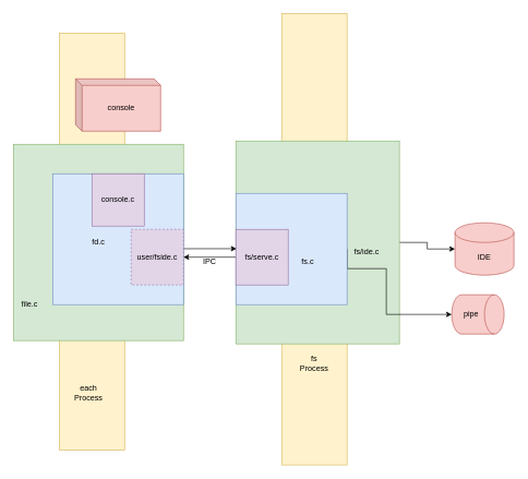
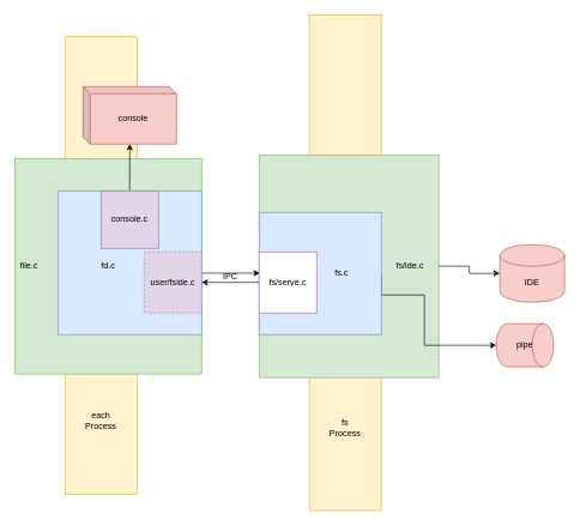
  <mxCell id="0" />
  <mxCell id="1" parent="0" />
  <mxCell id="2" value="" style="rounded=0;whiteSpace=wrap;html=1;fillColor=#fff2cc;strokeColor=#d6b656;" vertex="1" parent="1"><mxGeometry x="430" y="20" width="100" height="690" as="geometry" /></mxCell>
  <mxCell id="3" value="" style="rounded=0;whiteSpace=wrap;html=1;fillColor=#fff2cc;strokeColor=#d6b656;" vertex="1" parent="1"><mxGeometry x="90" y="50" width="100" height="637.5" as="geometry" /></mxCell>
  <mxCell id="4" style="edgeStyle=orthogonalEdgeStyle;rounded=0;orthogonalLoop=1;jettySize=auto;html=1;exitX=1;exitY=0.5;exitDx=0;exitDy=0;entryX=0;entryY=0.5;entryDx=0;entryDy=0;entryPerimeter=0;" edge="1" parent="1" source="5" target="14"><mxGeometry relative="1" as="geometry" /></mxCell>
  <mxCell id="5" value="" style="rounded=0;whiteSpace=wrap;html=1;fillColor=#d5e8d4;strokeColor=#82b366;" vertex="1" parent="1"><mxGeometry x="360" y="215" width="250" height="310" as="geometry" /></mxCell>
  <mxCell id="6" style="edgeStyle=orthogonalEdgeStyle;rounded=0;orthogonalLoop=1;jettySize=auto;html=1;exitX=1;exitY=0.5;exitDx=0;exitDy=0;entryX=0.5;entryY=1;entryDx=0;entryDy=0;entryPerimeter=0;" edge="1" parent="1" source="7" target="26"><mxGeometry relative="1" as="geometry"><Array as="points"><mxPoint x="530" y="410" /><mxPoint x="590" y="410" /><mxPoint x="590" y="480" /></Array></mxGeometry></mxCell>
  <mxCell id="7" value="" style="whiteSpace=wrap;html=1;aspect=fixed;fillColor=#dae8fc;strokeColor=#6c8ebf;" vertex="1" parent="1"><mxGeometry x="360" y="295" width="170" height="170" as="geometry" /></mxCell>
  <mxCell id="8" value="" style="rounded=0;whiteSpace=wrap;html=1;fillColor=#d5e8d4;strokeColor=#82b366;" vertex="1" parent="1"><mxGeometry x="20" y="220" width="260" height="300" as="geometry" /></mxCell>
  <mxCell id="9" style="edgeStyle=orthogonalEdgeStyle;rounded=0;orthogonalLoop=1;jettySize=auto;html=1;exitX=0.986;exitY=0.362;exitDx=0;exitDy=0;entryX=0.012;entryY=0.348;entryDx=0;entryDy=0;entryPerimeter=0;exitPerimeter=0;" edge="1" parent="1" source="11" target="13"><mxGeometry relative="1" as="geometry"><Array as="points"><mxPoint x="280" y="381" /><mxPoint x="280" y="380" /></Array></mxGeometry></mxCell>
  <mxCell id="10" value="" style="whiteSpace=wrap;html=1;aspect=fixed;fillColor=#dae8fc;strokeColor=#6c8ebf;" vertex="1" parent="1"><mxGeometry x="80" y="265" width="200" height="200" as="geometry" /></mxCell>
  <mxCell id="11" value="user/fside.c" style="rounded=0;whiteSpace=wrap;html=1;fillColor=#e1d5e7;strokeColor=#9673a6;dashed=1;" vertex="1" parent="1"><mxGeometry x="200" y="350" width="80" height="85" as="geometry" /></mxCell>
  <mxCell id="12" style="edgeStyle=orthogonalEdgeStyle;rounded=0;orthogonalLoop=1;jettySize=auto;html=1;exitX=0;exitY=0.5;exitDx=0;exitDy=0;entryX=1;entryY=0.5;entryDx=0;entryDy=0;" edge="1" parent="1" source="13" target="11"><mxGeometry relative="1" as="geometry" /></mxCell>
- <mxCell id="13" value="fs/serve.c" style="rounded=0;whiteSpace=wrap;html=1;fillColor=#e1d5e7;strokeColor=#9673a6;" vertex="1" parent="1"><mxGeometry x="360" y="350" width="80" height="85" as="geometry" /></mxCell>
+ <mxCell id="13" value="fs/serve.c" style="rounded=0;whiteSpace=wrap;html=1;fillColor=#ffffff;strokeColor=#9673a6;" vertex="1" parent="1"><mxGeometry x="360" y="350" width="80" height="85" as="geometry" /></mxCell>
  <mxCell id="14" value="IDE" style="shape=cylinder3;whiteSpace=wrap;html=1;boundedLbl=1;backgroundOutline=1;size=15;fillColor=#f8cecc;strokeColor=#b85450;" vertex="1" parent="1"><mxGeometry x="695" y="340" width="90" height="80" as="geometry" /></mxCell>
  <mxCell id="15" value="console" style="shape=cube;whiteSpace=wrap;html=1;boundedLbl=1;backgroundOutline=1;darkOpacity=0.05;darkOpacity2=0.1;size=10;fillColor=#f8cecc;strokeColor=#b85450;" vertex="1" parent="1"><mxGeometry x="115" y="120" width="130" height="80" as="geometry" /></mxCell>
- <mxCell id="16" value="fs/ide.c" style="text;html=1;strokeColor=none;fillColor=none;align=center;verticalAlign=middle;whiteSpace=wrap;rounded=0;" vertex="1" parent="1"><mxGeometry x="540" y="375" width="40" height="20" as="geometry" /></mxCell>
- <mxCell id="17" value="fs.c" style="text;html=1;strokeColor=none;fillColor=none;align=center;verticalAlign=middle;whiteSpace=wrap;rounded=0;" vertex="1" parent="1"><mxGeometry x="450" y="390" width="40" height="20" as="geometry" /></mxCell>
+ <mxCell id="16" value="fs/ide.c" style="text;html=1;strokeColor=none;fillColor=none;align=center;verticalAlign=middle;whiteSpace=wrap;rounded=0;" vertex="1" parent="1"><mxGeometry x="550" y="360" width="40" height="20" as="geometry" /></mxCell>
+ <mxCell id="17" value="fs.c" style="text;html=1;strokeColor=none;fillColor=none;align=center;verticalAlign=middle;whiteSpace=wrap;rounded=0;" vertex="1" parent="1"><mxGeometry x="455" y="370" width="40" height="20" as="geometry" /></mxCell>
  <mxCell id="18" value="fd.c" style="text;html=1;strokeColor=none;fillColor=none;align=center;verticalAlign=middle;whiteSpace=wrap;rounded=0;" vertex="1" parent="1"><mxGeometry x="130" y="360" width="40" height="20" as="geometry" /></mxCell>
- <mxCell id="19" value="file.c" style="text;html=1;strokeColor=none;fillColor=none;align=center;verticalAlign=middle;whiteSpace=wrap;rounded=0;" vertex="1" parent="1"><mxGeometry x="25" y="455" width="40" height="20" as="geometry" /></mxCell>
- <mxCell id="20" value="IPC" style="text;html=1;strokeColor=none;fillColor=none;align=center;verticalAlign=middle;whiteSpace=wrap;rounded=0;" vertex="1" parent="1"><mxGeometry x="300" y="390" width="40" height="20" as="geometry" /></mxCell>
+ <mxCell id="19" value="file.c" style="text;html=1;strokeColor=none;fillColor=none;align=center;verticalAlign=middle;whiteSpace=wrap;rounded=0;" vertex="1" parent="1"><mxGeometry x="20" y="360" width="40" height="20" as="geometry" /></mxCell>
+ <mxCell id="20" value="IPC" style="text;html=1;strokeColor=none;fillColor=none;align=center;verticalAlign=middle;whiteSpace=wrap;rounded=0;" vertex="1" parent="1"><mxGeometry x="300" y="375" width="40" height="20" as="geometry" /></mxCell>
+ <mxCell id="21" style="edgeStyle=orthogonalEdgeStyle;rounded=0;orthogonalLoop=1;jettySize=auto;html=1;exitX=0.5;exitY=0;exitDx=0;exitDy=0;entryX=0;entryY=0;entryDx=65;entryDy=80;entryPerimeter=0;" edge="1" parent="1" source="22" target="15"><mxGeometry relative="1" as="geometry" /></mxCell>
  <mxCell id="22" value="console.c" style="whiteSpace=wrap;html=1;aspect=fixed;fillColor=#e1d5e7;strokeColor=#9673a6;" vertex="1" parent="1"><mxGeometry x="140" y="265" width="80" height="80" as="geometry" /></mxCell>
- <mxCell id="23" value="each Process" style="text;html=1;strokeColor=none;fillColor=none;align=center;verticalAlign=middle;whiteSpace=wrap;rounded=0;" vertex="1" parent="1"><mxGeometry x="110" y="590" width="50" height="20" as="geometry" /></mxCell>
- <mxCell id="24" value="&lt;div&gt;fs&lt;/div&gt;&lt;div&gt;Process&lt;br&gt;&lt;/div&gt;" style="text;html=1;strokeColor=none;fillColor=none;align=center;verticalAlign=middle;whiteSpace=wrap;rounded=0;" vertex="1" parent="1"><mxGeometry x="455" y="545" width="50" height="20" as="geometry" /></mxCell>
+ <mxCell id="23" value="each Process" style="text;html=1;strokeColor=none;fillColor=none;align=center;verticalAlign=middle;whiteSpace=wrap;rounded=0;" vertex="1" parent="1"><mxGeometry x="115" y="575" width="50" height="20" as="geometry" /></mxCell>
+ <mxCell id="24" value="&lt;div&gt;fs&lt;/div&gt;&lt;div&gt;Process&lt;br&gt;&lt;/div&gt;" style="text;html=1;strokeColor=none;fillColor=none;align=center;verticalAlign=middle;whiteSpace=wrap;rounded=0;" vertex="1" parent="1"><mxGeometry x="455" y="585" width="50" height="20" as="geometry" /></mxCell>
  <mxCell id="25" value="" style="group" vertex="1" connectable="0" parent="1"><mxGeometry x="690" y="450" width="80" height="60" as="geometry" /></mxCell>
  <mxCell id="26" value="" style="shape=cylinder3;whiteSpace=wrap;html=1;boundedLbl=1;backgroundOutline=1;size=15;rotation=90;fillColor=#f8cecc;strokeColor=#b85450;" vertex="1" parent="25"><mxGeometry x="10" y="-10" width="60" height="80" as="geometry" /></mxCell>
- <mxCell id="27" value="pipe" style="text;html=1;strokeColor=none;fillColor=none;align=center;verticalAlign=middle;whiteSpace=wrap;rounded=0;" vertex="1" parent="25"><mxGeometry x="10" y="20" width="40" height="20" as="geometry" /></mxCell>
+ <mxCell id="27" value="pipe" style="text;html=1;strokeColor=none;fillColor=none;align=center;verticalAlign=middle;whiteSpace=wrap;rounded=0;" vertex="1" parent="25"><mxGeometry x="20" y="20" width="40" height="20" as="geometry" /></mxCell>
